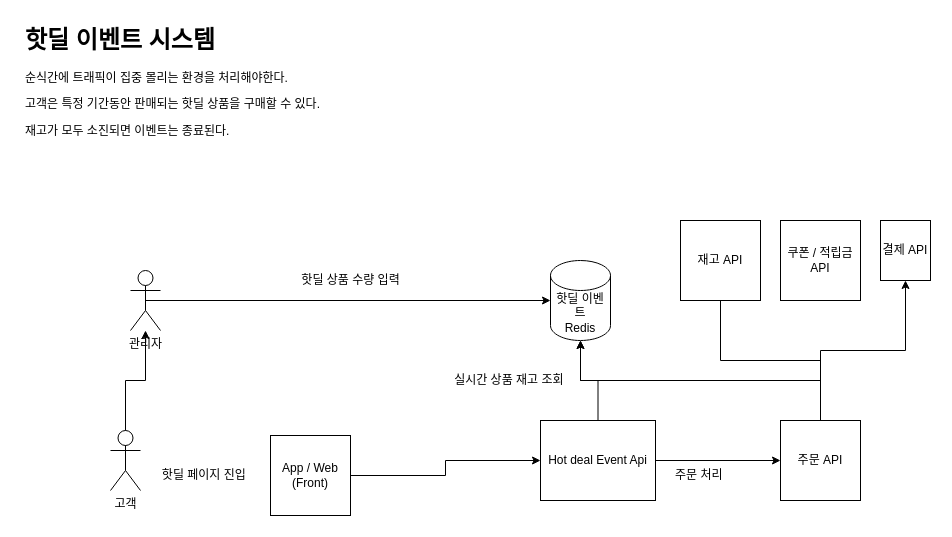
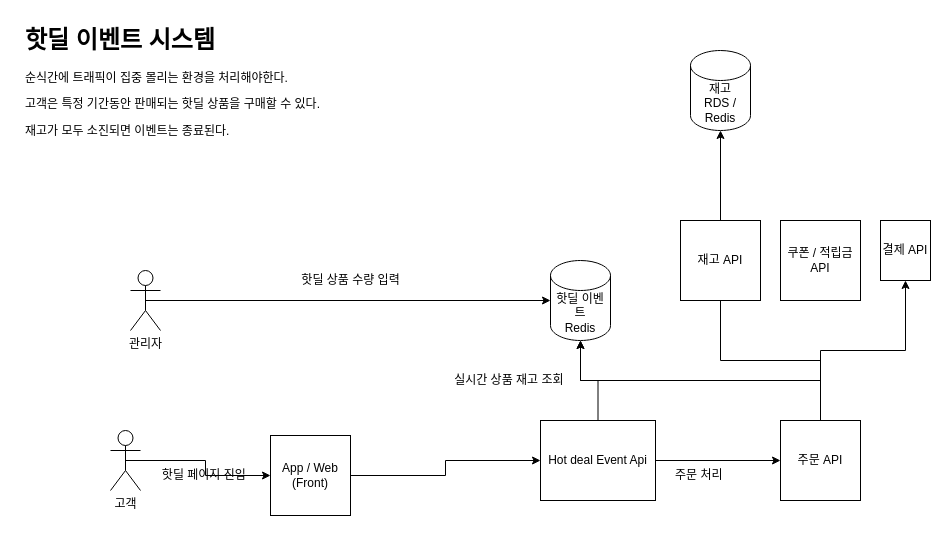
  <mxCell id="0" />
  <mxCell id="1" parent="0" />
  <mxCell id="2" value="&lt;h1&gt;핫딜 이벤트 시스템&lt;/h1&gt;&lt;p&gt;순식간에 트래픽이 집중 몰리는 환경을 처리해야한다.&lt;/p&gt;&lt;p&gt;고객은 특정 기간동안 판매되는 핫딜 상품을 구매할 수 있다.&lt;/p&gt;&lt;p&gt;재고가 모두 소진되면 이벤트는 종료된다.&lt;/p&gt;&lt;p&gt;&lt;br&gt;&lt;/p&gt;" style="text;html=1;strokeColor=none;fillColor=none;spacing=5;spacingTop=-20;whiteSpace=wrap;overflow=hidden;rounded=0;" vertex="1" parent="1"><mxGeometry x="20" y="20" width="340" height="150" as="geometry" /></mxCell>
- <mxCell id="3" style="edgeStyle=orthogonalEdgeStyle;rounded=0;orthogonalLoop=1;jettySize=auto;html=1;exitX=0.5;exitY=0.5;exitDx=0;exitDy=0;exitPerimeter=0;" edge="1" parent="1" source="4" target="22"><mxGeometry relative="1" as="geometry" /></mxCell>
+ <mxCell id="3" style="edgeStyle=orthogonalEdgeStyle;rounded=0;orthogonalLoop=1;jettySize=auto;html=1;exitX=0.5;exitY=0.5;exitDx=0;exitDy=0;exitPerimeter=0;entryX=0;entryY=0.5;entryDx=0;entryDy=0;" edge="1" parent="1" source="4" target="6"><mxGeometry relative="1" as="geometry" /></mxCell>
  <mxCell id="4" value="고객" style="shape=umlActor;verticalLabelPosition=bottom;verticalAlign=top;html=1;outlineConnect=0;" vertex="1" parent="1"><mxGeometry x="110" y="430" width="30" height="60" as="geometry" /></mxCell>
  <mxCell id="5" style="edgeStyle=orthogonalEdgeStyle;rounded=0;orthogonalLoop=1;jettySize=auto;html=1;exitX=1;exitY=0.5;exitDx=0;exitDy=0;entryX=0;entryY=0.5;entryDx=0;entryDy=0;" edge="1" parent="1" source="6" target="9"><mxGeometry relative="1" as="geometry" /></mxCell>
  <mxCell id="6" value="App / Web&lt;br&gt;(Front)" style="whiteSpace=wrap;html=1;aspect=fixed;" vertex="1" parent="1"><mxGeometry x="270" y="435" width="80" height="80" as="geometry" /></mxCell>
  <mxCell id="7" style="edgeStyle=orthogonalEdgeStyle;rounded=0;orthogonalLoop=1;jettySize=auto;html=1;exitX=0.5;exitY=0;exitDx=0;exitDy=0;entryX=0.5;entryY=1;entryDx=0;entryDy=0;entryPerimeter=0;" edge="1" parent="1" source="9" target="10"><mxGeometry relative="1" as="geometry" /></mxCell>
  <mxCell id="8" style="edgeStyle=orthogonalEdgeStyle;rounded=0;orthogonalLoop=1;jettySize=auto;html=1;exitX=1;exitY=0.5;exitDx=0;exitDy=0;entryX=0;entryY=0.5;entryDx=0;entryDy=0;" edge="1" parent="1" source="9" target="16"><mxGeometry relative="1" as="geometry" /></mxCell>
  <mxCell id="9" value="Hot deal Event Api" style="whiteSpace=wrap;html=1;aspect=fixed;" vertex="1" parent="1"><mxGeometry x="540" y="420" width="115" height="80" as="geometry" /></mxCell>
  <mxCell id="10" value="핫딜 이벤트&lt;br&gt;Redis" style="shape=cylinder3;whiteSpace=wrap;html=1;boundedLbl=1;backgroundOutline=1;size=15;" vertex="1" parent="1"><mxGeometry x="550" y="260" width="60" height="80" as="geometry" /></mxCell>
  <mxCell id="11" value="실시간 상품 재고 조회&amp;nbsp;" style="text;html=1;align=center;verticalAlign=middle;resizable=0;points=[];autosize=1;strokeColor=none;fillColor=none;" vertex="1" parent="1"><mxGeometry x="440" y="365" width="140" height="30" as="geometry" /></mxCell>
  <mxCell id="12" value="핫딜 페이지 진입&amp;nbsp;" style="text;html=1;align=center;verticalAlign=middle;resizable=0;points=[];autosize=1;strokeColor=none;fillColor=none;" vertex="1" parent="1"><mxGeometry x="150" y="460" width="110" height="30" as="geometry" /></mxCell>
  <mxCell id="13" style="edgeStyle=orthogonalEdgeStyle;rounded=0;orthogonalLoop=1;jettySize=auto;html=1;exitX=0.5;exitY=0;exitDx=0;exitDy=0;entryX=0.5;entryY=1;entryDx=0;entryDy=0;endArrow=none;" edge="1" parent="1" source="16" target="18"><mxGeometry relative="1" as="geometry" /></mxCell>
  <mxCell id="14" style="edgeStyle=orthogonalEdgeStyle;rounded=0;orthogonalLoop=1;jettySize=auto;html=1;exitX=0.5;exitY=0;exitDx=0;exitDy=0;" edge="1" parent="1" source="16" target="10"><mxGeometry relative="1" as="geometry" /></mxCell>
  <mxCell id="15" style="edgeStyle=orthogonalEdgeStyle;rounded=0;orthogonalLoop=1;jettySize=auto;html=1;exitX=0.5;exitY=0;exitDx=0;exitDy=0;entryX=0.5;entryY=1;entryDx=0;entryDy=0;" edge="1" parent="1" source="16" target="20"><mxGeometry relative="1" as="geometry" /></mxCell>
  <mxCell id="16" value="주문 API" style="whiteSpace=wrap;html=1;aspect=fixed;" vertex="1" parent="1"><mxGeometry x="780" y="420" width="80" height="80" as="geometry" /></mxCell>
+ <mxCell id="17" style="edgeStyle=orthogonalEdgeStyle;rounded=0;orthogonalLoop=1;jettySize=auto;html=1;exitX=0.5;exitY=0;exitDx=0;exitDy=0;entryX=0.5;entryY=1;entryDx=0;entryDy=0;entryPerimeter=0;" edge="1" parent="1" source="18" target="24"><mxGeometry relative="1" as="geometry" /></mxCell>
  <mxCell id="18" value="재고 API" style="whiteSpace=wrap;html=1;aspect=fixed;" vertex="1" parent="1"><mxGeometry x="680" y="220" width="80" height="80" as="geometry" /></mxCell>
  <mxCell id="19" value="쿠폰 / 적립금API" style="whiteSpace=wrap;html=1;aspect=fixed;" vertex="1" parent="1"><mxGeometry x="780" y="220" width="80" height="80" as="geometry" /></mxCell>
  <mxCell id="20" value="결제 API" style="whiteSpace=wrap;html=1;aspect=fixed;" vertex="1" parent="1"><mxGeometry x="880" y="220" width="50" height="60" as="geometry" /></mxCell>
  <mxCell id="21" style="edgeStyle=orthogonalEdgeStyle;rounded=0;orthogonalLoop=1;jettySize=auto;html=1;exitX=0.5;exitY=0.5;exitDx=0;exitDy=0;exitPerimeter=0;entryX=0;entryY=0.5;entryDx=0;entryDy=0;entryPerimeter=0;" edge="1" parent="1" source="22" target="10"><mxGeometry relative="1" as="geometry" /></mxCell>
  <mxCell id="22" value="관리자" style="shape=umlActor;verticalLabelPosition=bottom;verticalAlign=top;html=1;outlineConnect=0;" vertex="1" parent="1"><mxGeometry x="130" y="270" width="30" height="60" as="geometry" /></mxCell>
  <mxCell id="23" value="핫딜 상품 수량 입력" style="text;html=1;align=center;verticalAlign=middle;resizable=0;points=[];autosize=1;strokeColor=none;fillColor=none;" vertex="1" parent="1"><mxGeometry x="290" y="265" width="120" height="30" as="geometry" /></mxCell>
+ <mxCell id="24" value="재고&lt;br&gt;RDS / Redis" style="shape=cylinder3;whiteSpace=wrap;html=1;boundedLbl=1;backgroundOutline=1;size=15;" vertex="1" parent="1"><mxGeometry x="690" y="50" width="60" height="80" as="geometry" /></mxCell>
  <mxCell id="25" value="주문 처리&amp;nbsp;" style="text;html=1;align=center;verticalAlign=middle;resizable=0;points=[];autosize=1;strokeColor=none;fillColor=none;" vertex="1" parent="1"><mxGeometry x="665" y="460" width="70" height="30" as="geometry" /></mxCell>
